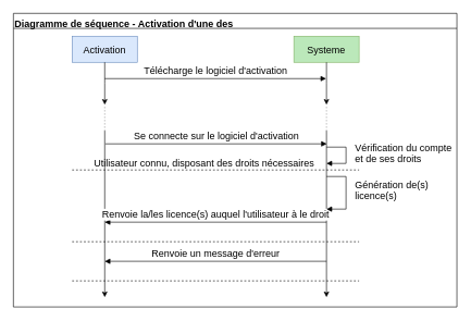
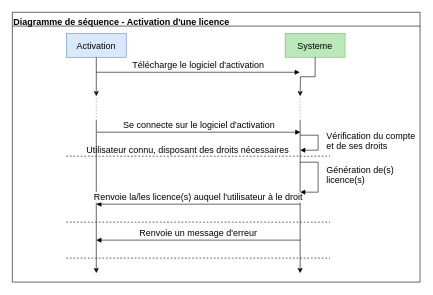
  <mxCell id="0" />
  <mxCell id="1" parent="0" />
  <mxCell id="2" value="" style="group;fontSize=15;" vertex="1" connectable="0" parent="1"><mxGeometry x="20" y="20" width="680" height="450" as="geometry" /></mxCell>
  <mxCell id="3" style="edgeStyle=orthogonalEdgeStyle;orthogonalLoop=1;jettySize=auto;html=1;shadow=0;fontSize=15;rounded=0;" edge="1" parent="2"><mxGeometry relative="1" as="geometry"><mxPoint x="140" y="435" as="targetPoint" /><mxPoint x="140" y="180" as="sourcePoint" /></mxGeometry></mxCell>
  <mxCell id="4" value="Activation" style="whiteSpace=wrap;html=1;shadow=0;fontSize=15;fillColor=#dae8fc;strokeColor=#6c8ebf;rounded=0;" vertex="1" parent="2"><mxGeometry x="90" y="35" width="100" height="40" as="geometry" /></mxCell>
  <mxCell id="5" style="edgeStyle=orthogonalEdgeStyle;orthogonalLoop=1;jettySize=auto;html=1;shadow=0;fontSize=15;rounded=0;" edge="1" parent="2"><mxGeometry relative="1" as="geometry"><mxPoint x="480" y="435" as="targetPoint" /><mxPoint x="480" y="180" as="sourcePoint" /></mxGeometry></mxCell>
- <mxCell id="6" value="Systeme" style="whiteSpace=wrap;html=1;shadow=0;fontSize=15;fillColor=#BBE8BA;strokeColor=#82b366;rounded=0;" vertex="1" parent="2"><mxGeometry x="430" y="35" width="100" height="40" as="geometry" /></mxCell>
- <mxCell id="7" value="Diagramme de séquence - Activation d'une des" style="swimlane;pointerEvents=0;verticalAlign=top;startSize=23;align=left;rounded=0;fontSize=15;" vertex="1" parent="2"><mxGeometry width="680" height="450" as="geometry" /></mxCell>
+ <mxCell id="6" value="Systeme" style="whiteSpace=wrap;html=1;shadow=0;fontSize=15;fillColor=#BBE8BA;strokeColor=#82b366;rounded=0;" vertex="1" parent="2"><mxGeometry x="455" y="35" width="100" height="40" as="geometry" /></mxCell>
+ <mxCell id="7" value="Diagramme de séquence - Activation d'une licence" style="swimlane;pointerEvents=0;verticalAlign=top;startSize=23;align=left;rounded=0;fontSize=15;" vertex="1" parent="2"><mxGeometry width="680" height="450" as="geometry" /></mxCell>
  <mxCell id="8" value="" style="endArrow=none;dashed=1;html=1;dashPattern=1 4;strokeWidth=1;rounded=0;fontSize=15;" edge="1" parent="7"><mxGeometry width="50" height="50" relative="1" as="geometry"><mxPoint x="140" y="180" as="sourcePoint" /><mxPoint x="140" y="140" as="targetPoint" /></mxGeometry></mxCell>
  <mxCell id="9" value="" style="endArrow=none;dashed=1;html=1;dashPattern=1 4;strokeWidth=1;rounded=0;fontSize=15;" edge="1" parent="7"><mxGeometry width="50" height="50" relative="1" as="geometry"><mxPoint x="480" y="180" as="sourcePoint" /><mxPoint x="480" y="140" as="targetPoint" /></mxGeometry></mxCell>
  <mxCell id="10" value="Télécharge le logiciel d'activation" style="html=1;verticalAlign=bottom;endArrow=block;fontSize=15;shadow=0;rounded=0;" edge="1" parent="7"><mxGeometry x="90" y="20" width="80" as="geometry"><mxPoint x="140" y="100" as="sourcePoint" /><mxPoint x="479.5" y="100" as="targetPoint" /></mxGeometry></mxCell>
  <mxCell id="11" value="Se connecte sur le logiciel d'activation" style="html=1;verticalAlign=bottom;endArrow=block;fontSize=15;shadow=0;rounded=0;" edge="1" parent="7"><mxGeometry x="-844" y="70" width="80" as="geometry"><mxPoint x="141" y="200" as="sourcePoint" /><mxPoint x="480.5" y="200" as="targetPoint" /></mxGeometry></mxCell>
  <mxCell id="12" value="&lt;div style=&quot;font-size: 15px;&quot;&gt;Vérification du compte &lt;br style=&quot;font-size: 15px;&quot;&gt;&lt;/div&gt;&lt;div style=&quot;font-size: 15px;&quot;&gt;et de ses droits&amp;nbsp; &lt;/div&gt;" style="edgeStyle=orthogonalEdgeStyle;html=1;align=left;spacingLeft=2;endArrow=block;fontSize=15;shadow=0;rounded=0;" edge="1" parent="7"><mxGeometry x="-0.077" y="10" relative="1" as="geometry"><mxPoint x="480" y="205" as="sourcePoint" /><Array as="points"><mxPoint x="510" y="205" /><mxPoint x="510" y="230" /><mxPoint x="480" y="230" /></Array><mxPoint x="480" y="230" as="targetPoint" /><mxPoint as="offset" /></mxGeometry></mxCell>
  <mxCell id="13" value="" style="endArrow=none;dashed=1;html=1;shadow=0;fontSize=15;rounded=0;" edge="1" parent="7"><mxGeometry x="90" y="390" width="50" height="50" as="geometry"><mxPoint x="90" y="410" as="sourcePoint" /><mxPoint x="530" y="410" as="targetPoint" /></mxGeometry></mxCell>
  <mxCell id="14" value="Renvoie un message d'erreur " style="html=1;verticalAlign=bottom;endArrow=block;shadow=0;fontSize=15;rounded=0;" edge="1" parent="7"><mxGeometry width="80" relative="1" as="geometry"><mxPoint x="480" y="380" as="sourcePoint" /><mxPoint x="140" y="380" as="targetPoint" /></mxGeometry></mxCell>
  <mxCell id="15" value="" style="endArrow=none;dashed=1;html=1;shadow=0;fontSize=15;rounded=0;" edge="1" parent="7"><mxGeometry x="90" y="330" width="50" height="50" as="geometry"><mxPoint x="90" y="350" as="sourcePoint" /><mxPoint x="530" y="350" as="targetPoint" /></mxGeometry></mxCell>
  <mxCell id="16" value="Renvoie la/les licence(s) auquel l'utilisateur à le droit" style="html=1;verticalAlign=bottom;endArrow=block;shadow=0;fontSize=15;rounded=0;" edge="1" parent="7"><mxGeometry width="80" relative="1" as="geometry"><mxPoint x="480" y="320" as="sourcePoint" /><mxPoint x="140" y="320" as="targetPoint" /></mxGeometry></mxCell>
  <mxCell id="17" value="&lt;div style=&quot;font-size: 15px;&quot;&gt;Génération de(s) &lt;br style=&quot;font-size: 15px;&quot;&gt;&lt;/div&gt;&lt;div style=&quot;font-size: 15px;&quot;&gt;licence(s)&lt;/div&gt;" style="edgeStyle=orthogonalEdgeStyle;html=1;align=left;spacingLeft=2;endArrow=block;fontSize=15;shadow=0;rounded=0;" edge="1" parent="7"><mxGeometry x="-0.077" y="10" relative="1" as="geometry"><mxPoint x="480" y="250" as="sourcePoint" /><Array as="points"><mxPoint x="510" y="250" /><mxPoint x="510" y="300" /><mxPoint x="480" y="300" /></Array><mxPoint x="480" y="300" as="targetPoint" /><mxPoint as="offset" /></mxGeometry></mxCell>
  <mxCell id="18" value="Utilisateur connu, disposant des droits nécessaires" style="text;html=1;align=center;verticalAlign=middle;resizable=0;points=[];autosize=1;strokeColor=none;fillColor=none;fontSize=15;rounded=0;" vertex="1" parent="7"><mxGeometry x="137.001" y="220" width="310" height="20" as="geometry" /></mxCell>
  <mxCell id="19" value="" style="endArrow=none;dashed=1;html=1;shadow=0;fontSize=15;rounded=0;" edge="1" parent="7"><mxGeometry x="-845" y="170" width="50" height="50" as="geometry"><mxPoint x="90" y="240" as="sourcePoint" /><mxPoint x="530" y="240" as="targetPoint" /></mxGeometry></mxCell>
  <mxCell id="20" style="edgeStyle=orthogonalEdgeStyle;rounded=0;orthogonalLoop=1;jettySize=auto;html=1;fontSize=15;" edge="1" parent="1" source="4"><mxGeometry relative="1" as="geometry"><mxPoint x="160" y="160" as="targetPoint" /></mxGeometry></mxCell>
  <mxCell id="21" style="edgeStyle=orthogonalEdgeStyle;rounded=0;orthogonalLoop=1;jettySize=auto;html=1;fontSize=15;" edge="1" parent="1" source="6"><mxGeometry relative="1" as="geometry"><mxPoint x="500" y="160" as="targetPoint" /></mxGeometry></mxCell>
